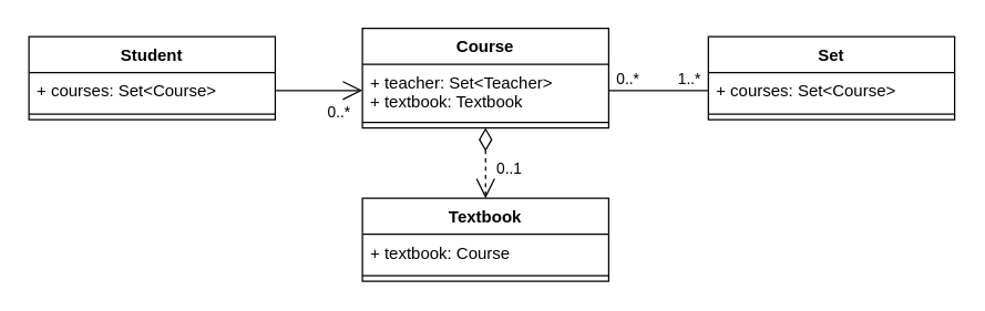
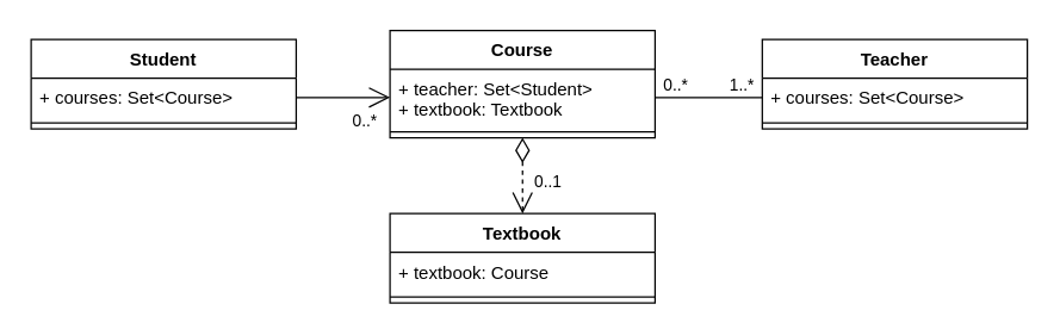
  <mxCell id="0" />
  <mxCell id="1" parent="0" />
  <mxCell id="2" value="Student" style="swimlane;fontStyle=1;align=center;verticalAlign=top;childLayout=stackLayout;horizontal=1;startSize=26;horizontalStack=0;resizeParent=1;resizeParentMax=0;resizeLast=0;collapsible=1;marginBottom=0;whiteSpace=wrap;html=1;" vertex="1" parent="1"><mxGeometry x="20" y="26" width="178" height="60" as="geometry" /></mxCell>
  <mxCell id="3" value="+ courses: Set&amp;lt;Course&amp;gt;" style="text;strokeColor=none;fillColor=none;align=left;verticalAlign=top;spacingLeft=4;spacingRight=4;overflow=hidden;rotatable=0;points=[[0,0.5],[1,0.5]];portConstraint=eastwest;whiteSpace=wrap;html=1;" vertex="1" parent="2"><mxGeometry y="26" width="178" height="26" as="geometry" /></mxCell>
  <mxCell id="4" value="" style="line;strokeWidth=1;fillColor=none;align=left;verticalAlign=middle;spacingTop=-1;spacingLeft=3;spacingRight=3;rotatable=0;labelPosition=right;points=[];portConstraint=eastwest;strokeColor=inherit;" vertex="1" parent="2"><mxGeometry y="52" width="178" height="8" as="geometry" /></mxCell>
- <mxCell id="5" value="Set" style="swimlane;fontStyle=1;align=center;verticalAlign=top;childLayout=stackLayout;horizontal=1;startSize=26;horizontalStack=0;resizeParent=1;resizeParentMax=0;resizeLast=0;collapsible=1;marginBottom=0;whiteSpace=wrap;html=1;" vertex="1" parent="1"><mxGeometry x="511" y="26" width="178" height="60" as="geometry" /></mxCell>
+ <mxCell id="5" value="Teacher" style="swimlane;fontStyle=1;align=center;verticalAlign=top;childLayout=stackLayout;horizontal=1;startSize=26;horizontalStack=0;resizeParent=1;resizeParentMax=0;resizeLast=0;collapsible=1;marginBottom=0;whiteSpace=wrap;html=1;" vertex="1" parent="1"><mxGeometry x="511" y="26" width="178" height="60" as="geometry" /></mxCell>
  <mxCell id="6" value="+ courses: Set&amp;lt;Course&amp;gt;" style="text;strokeColor=none;fillColor=none;align=left;verticalAlign=top;spacingLeft=4;spacingRight=4;overflow=hidden;rotatable=0;points=[[0,0.5],[1,0.5]];portConstraint=eastwest;whiteSpace=wrap;html=1;" vertex="1" parent="5"><mxGeometry y="26" width="178" height="26" as="geometry" /></mxCell>
  <mxCell id="7" value="" style="line;strokeWidth=1;fillColor=none;align=left;verticalAlign=middle;spacingTop=-1;spacingLeft=3;spacingRight=3;rotatable=0;labelPosition=right;points=[];portConstraint=eastwest;strokeColor=inherit;" vertex="1" parent="5"><mxGeometry y="52" width="178" height="8" as="geometry" /></mxCell>
  <mxCell id="8" value="Course" style="swimlane;fontStyle=1;align=center;verticalAlign=top;childLayout=stackLayout;horizontal=1;startSize=26;horizontalStack=0;resizeParent=1;resizeParentMax=0;resizeLast=0;collapsible=1;marginBottom=0;whiteSpace=wrap;html=1;" vertex="1" parent="1"><mxGeometry x="261" y="20" width="178" height="72" as="geometry" /></mxCell>
- <mxCell id="9" value="+ teacher: Set&amp;lt;Teacher&amp;gt;&lt;div&gt;+ textbook: Textbook&lt;/div&gt;" style="text;strokeColor=none;fillColor=none;align=left;verticalAlign=top;spacingLeft=4;spacingRight=4;overflow=hidden;rotatable=0;points=[[0,0.5],[1,0.5]];portConstraint=eastwest;whiteSpace=wrap;html=1;" vertex="1" parent="8"><mxGeometry y="26" width="178" height="38" as="geometry" /></mxCell>
+ <mxCell id="9" value="+ teacher: Set&amp;lt;Student&amp;gt;&lt;div&gt;+ textbook: Textbook&lt;/div&gt;" style="text;strokeColor=none;fillColor=none;align=left;verticalAlign=top;spacingLeft=4;spacingRight=4;overflow=hidden;rotatable=0;points=[[0,0.5],[1,0.5]];portConstraint=eastwest;whiteSpace=wrap;html=1;" vertex="1" parent="8"><mxGeometry y="26" width="178" height="38" as="geometry" /></mxCell>
  <mxCell id="10" value="" style="line;strokeWidth=1;fillColor=none;align=left;verticalAlign=middle;spacingTop=-1;spacingLeft=3;spacingRight=3;rotatable=0;labelPosition=right;points=[];portConstraint=eastwest;strokeColor=inherit;" vertex="1" parent="8"><mxGeometry y="64" width="178" height="8" as="geometry" /></mxCell>
  <mxCell id="11" value="Textbook" style="swimlane;fontStyle=1;align=center;verticalAlign=top;childLayout=stackLayout;horizontal=1;startSize=26;horizontalStack=0;resizeParent=1;resizeParentMax=0;resizeLast=0;collapsible=1;marginBottom=0;whiteSpace=wrap;html=1;" vertex="1" parent="1"><mxGeometry x="261" y="143" width="178" height="60" as="geometry" /></mxCell>
  <mxCell id="12" value="+ textbook: Course" style="text;strokeColor=none;fillColor=none;align=left;verticalAlign=top;spacingLeft=4;spacingRight=4;overflow=hidden;rotatable=0;points=[[0,0.5],[1,0.5]];portConstraint=eastwest;whiteSpace=wrap;html=1;" vertex="1" parent="11"><mxGeometry y="26" width="178" height="26" as="geometry" /></mxCell>
  <mxCell id="13" value="" style="line;strokeWidth=1;fillColor=none;align=left;verticalAlign=middle;spacingTop=-1;spacingLeft=3;spacingRight=3;rotatable=0;labelPosition=right;points=[];portConstraint=eastwest;strokeColor=inherit;" vertex="1" parent="11"><mxGeometry y="52" width="178" height="8" as="geometry" /></mxCell>
  <mxCell id="14" value="" style="endArrow=open;endFill=1;endSize=12;html=1;rounded=0;exitX=1;exitY=0.5;exitDx=0;exitDy=0;entryX=0;entryY=0.5;entryDx=0;entryDy=0;" edge="1" parent="1" source="3" target="9"><mxGeometry width="160" relative="1" as="geometry"><mxPoint x="166" y="122" as="sourcePoint" /><mxPoint x="310" y="-12" as="targetPoint" /></mxGeometry></mxCell>
  <mxCell id="15" value="0..*" style="edgeLabel;html=1;align=center;verticalAlign=middle;resizable=0;points=[];" vertex="1" connectable="0" parent="14"><mxGeometry x="-0.198" y="-1" relative="1" as="geometry"><mxPoint x="20" y="14" as="offset" /></mxGeometry></mxCell>
  <mxCell id="16" value="" style="endArrow=none;html=1;edgeStyle=orthogonalEdgeStyle;rounded=0;exitX=1;exitY=0.5;exitDx=0;exitDy=0;entryX=0;entryY=0.5;entryDx=0;entryDy=0;" edge="1" parent="1" source="9" target="6"><mxGeometry relative="1" as="geometry"><mxPoint x="543" y="250" as="sourcePoint" /><mxPoint x="481" y="-7" as="targetPoint" /></mxGeometry></mxCell>
  <mxCell id="17" value="0..*" style="edgeLabel;resizable=0;html=1;align=left;verticalAlign=bottom;" connectable="0" vertex="1" parent="16"><mxGeometry x="-1" relative="1" as="geometry"><mxPoint x="4" as="offset" /></mxGeometry></mxCell>
  <mxCell id="18" value="1..*" style="edgeLabel;resizable=0;html=1;align=right;verticalAlign=bottom;" connectable="0" vertex="1" parent="16"><mxGeometry x="1" relative="1" as="geometry"><mxPoint x="-5" as="offset" /></mxGeometry></mxCell>
  <mxCell id="19" value="" style="endArrow=open;html=1;endSize=12;startArrow=diamondThin;startSize=14;startFill=0;edgeStyle=orthogonalEdgeStyle;align=left;verticalAlign=bottom;rounded=0;exitX=0.5;exitY=1;exitDx=0;exitDy=0;entryX=0.5;entryY=0;entryDx=0;entryDy=0;dashed=1;" edge="1" parent="1" source="8" target="11"><mxGeometry x="0.451" y="17" relative="1" as="geometry"><mxPoint x="138" y="301" as="sourcePoint" /><mxPoint x="350" y="130" as="targetPoint" /><mxPoint as="offset" /></mxGeometry></mxCell>
  <mxCell id="20" value="0..1" style="edgeLabel;html=1;align=center;verticalAlign=middle;resizable=0;points=[];" vertex="1" connectable="0" parent="19"><mxGeometry x="0.425" y="16" relative="1" as="geometry"><mxPoint y="-7" as="offset" /></mxGeometry></mxCell>
